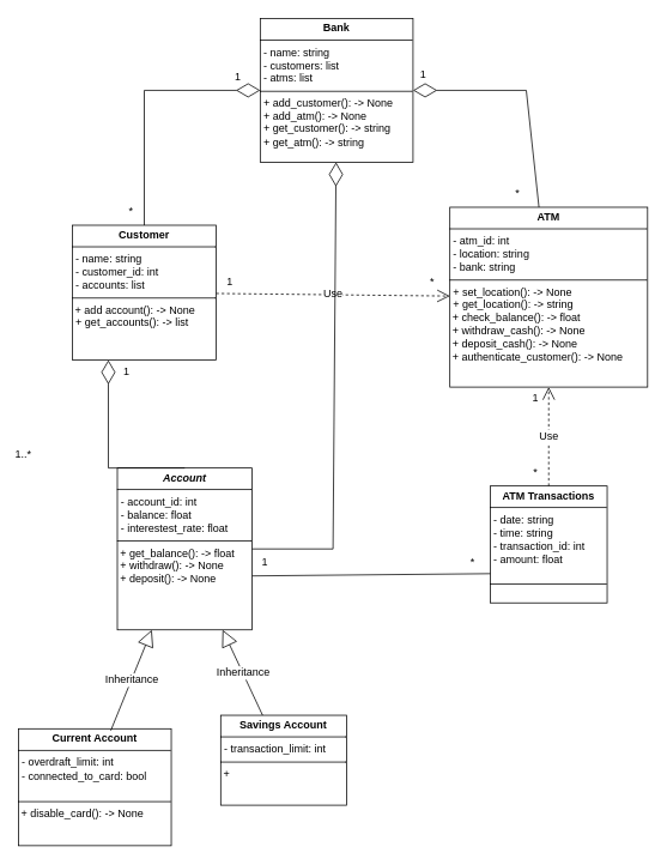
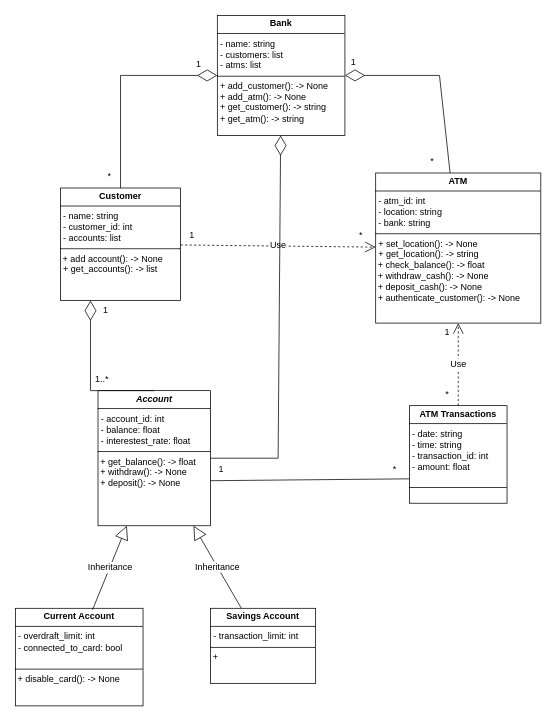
  <mxCell id="0" />
  <mxCell id="1" parent="0" />
  <mxCell id="2" value="&lt;p style=&quot;margin:0px;margin-top:4px;text-align:center;&quot;&gt;&lt;b&gt;Bank&lt;/b&gt;&lt;/p&gt;&lt;hr size=&quot;1&quot; style=&quot;border-style:solid;&quot;&gt;&lt;p style=&quot;margin:0px;margin-left:4px;&quot;&gt;- name: string&lt;/p&gt;&lt;p style=&quot;margin:0px;margin-left:4px;&quot;&gt;- customers: list&lt;/p&gt;&lt;p style=&quot;margin:0px;margin-left:4px;&quot;&gt;- atms: list&lt;/p&gt;&lt;hr size=&quot;1&quot; style=&quot;border-style:solid;&quot;&gt;&lt;p style=&quot;margin:0px;margin-left:4px;&quot;&gt;+ add_customer(): -&amp;gt; None&lt;/p&gt;&lt;p style=&quot;margin:0px;margin-left:4px;&quot;&gt;+ add_atm(): -&amp;gt; None&lt;/p&gt;&lt;p style=&quot;margin:0px;margin-left:4px;&quot;&gt;+ get_customer(): -&amp;gt; string&lt;/p&gt;&lt;p style=&quot;margin:0px;margin-left:4px;&quot;&gt;+ get_atm(): -&amp;gt; string&lt;/p&gt;" style="verticalAlign=top;align=left;overflow=fill;html=1;whiteSpace=wrap;fontFamily=Helvetica;fontSize=12;fontColor=default;autosize=1;resizable=0;fillColor=none;gradientColor=none;" parent="1" vertex="1"><mxGeometry x="289" y="20" width="170" height="160" as="geometry" /></mxCell>
  <mxCell id="3" value="&lt;p style=&quot;margin:0px;margin-top:4px;text-align:center;&quot;&gt;&lt;b&gt;ATM&lt;/b&gt;&lt;/p&gt;&lt;hr size=&quot;1&quot; style=&quot;border-style:solid;&quot;&gt;&lt;p style=&quot;margin:0px;margin-left:4px;&quot;&gt;- atm_id: int&lt;/p&gt;&lt;p style=&quot;margin:0px;margin-left:4px;&quot;&gt;- location: string&lt;/p&gt;&lt;p style=&quot;margin:0px;margin-left:4px;&quot;&gt;- bank: string&lt;/p&gt;&lt;hr size=&quot;1&quot; style=&quot;border-style:solid;&quot;&gt;&lt;p style=&quot;margin:0px;margin-left:4px;&quot;&gt;+ set_location(): -&amp;gt; None&lt;/p&gt;&lt;p style=&quot;margin:0px;margin-left:4px;&quot;&gt;+ get_location(): -&amp;gt; string&lt;/p&gt;&lt;div&gt;&amp;nbsp;+ check_balance(): -&amp;gt; float&lt;/div&gt;&lt;div&gt;&amp;nbsp;+ withdraw_cash(): -&amp;gt; None&lt;/div&gt;&lt;div&gt;&amp;nbsp;+ deposit_cash(): -&amp;gt; None&lt;/div&gt;&lt;div&gt;&amp;nbsp;+ authenticate_customer(): -&amp;gt; None&lt;/div&gt;&lt;p style=&quot;margin:0px;margin-left:4px;&quot;&gt;&lt;br&gt;&lt;/p&gt;" style="verticalAlign=top;align=left;overflow=fill;html=1;whiteSpace=wrap;fontFamily=Helvetica;fontSize=12;fontColor=default;autosize=1;resizable=0;fillColor=none;gradientColor=none;" parent="1" vertex="1"><mxGeometry x="500" y="230" width="220" height="200" as="geometry" /></mxCell>
  <mxCell id="4" value="&lt;p style=&quot;margin:0px;margin-top:4px;text-align:center;&quot;&gt;&lt;b&gt;Customer&lt;/b&gt;&lt;/p&gt;&lt;hr size=&quot;1&quot; style=&quot;border-style:solid;&quot;&gt;&lt;p style=&quot;margin:0px;margin-left:4px;&quot;&gt;- name: string&lt;/p&gt;&lt;p style=&quot;margin:0px;margin-left:4px;&quot;&gt;- customer_id: int&lt;/p&gt;&lt;p style=&quot;margin:0px;margin-left:4px;&quot;&gt;- accounts: list&lt;/p&gt;&lt;hr size=&quot;1&quot; style=&quot;border-style:solid;&quot;&gt;&amp;nbsp;+ add account(): -&amp;gt; None&lt;p style=&quot;margin:0px;margin-left:4px;&quot;&gt;+ get_accounts(): -&amp;gt; list&lt;/p&gt;&lt;p style=&quot;margin:0px;margin-left:4px;&quot;&gt;&lt;br&gt;&lt;/p&gt;" style="verticalAlign=top;align=left;overflow=fill;html=1;whiteSpace=wrap;fontFamily=Helvetica;fontSize=12;fontColor=default;autosize=1;resizable=0;fillColor=none;gradientColor=none;" parent="1" vertex="1"><mxGeometry x="80" y="250" width="160" height="150" as="geometry" /></mxCell>
  <mxCell id="5" value="&lt;p style=&quot;margin:0px;margin-top:4px;text-align:center;&quot;&gt;&lt;b&gt;Current Account&lt;/b&gt;&lt;/p&gt;&lt;hr size=&quot;1&quot; style=&quot;border-style:solid;&quot;&gt;&lt;p style=&quot;margin:0px;margin-left:4px;&quot;&gt;- overdraft_limit: int&lt;/p&gt;&lt;p style=&quot;margin:0px;margin-left:4px;&quot;&gt;- connected_to_card: bool&lt;/p&gt;&lt;p style=&quot;margin:0px;margin-left:4px;&quot;&gt;&lt;br&gt;&lt;/p&gt;&lt;hr size=&quot;1&quot; style=&quot;border-style:solid;&quot;&gt;&amp;nbsp;+ disable_card(): -&amp;gt; None&lt;p style=&quot;margin:0px;margin-left:4px;&quot;&gt;&lt;br&gt;&lt;/p&gt;" style="verticalAlign=top;align=left;overflow=fill;html=1;whiteSpace=wrap;fontFamily=Helvetica;fontSize=12;fontColor=default;autosize=1;resizable=0;fillColor=none;gradientColor=none;" parent="1" vertex="1"><mxGeometry x="20" y="810" width="170" height="130" as="geometry" /></mxCell>
  <mxCell id="6" value="&lt;p style=&quot;margin:0px;margin-top:4px;text-align:center;&quot;&gt;&lt;b&gt;&lt;i&gt;Account&lt;/i&gt;&lt;/b&gt;&lt;/p&gt;&lt;hr size=&quot;1&quot; style=&quot;border-style:solid;&quot;&gt;&lt;p style=&quot;margin:0px;margin-left:4px;&quot;&gt;- account_id: int&lt;/p&gt;&lt;p style=&quot;margin:0px;margin-left:4px;&quot;&gt;- balance: float&lt;/p&gt;&lt;p style=&quot;margin:0px;margin-left:4px;&quot;&gt;- interestest_rate: float&lt;/p&gt;&lt;hr size=&quot;1&quot; style=&quot;border-style:solid;&quot;&gt;&lt;div&gt;&amp;nbsp;+ get_balance(): -&amp;gt; float&lt;/div&gt;&lt;div&gt;&amp;nbsp;+ withdraw(): -&amp;gt; None&lt;/div&gt;&lt;div&gt;&amp;nbsp;+ deposit(): -&amp;gt; None&lt;/div&gt;&lt;div&gt;&lt;br&gt;&lt;/div&gt;&lt;p style=&quot;margin:0px;margin-left:4px;&quot;&gt;&lt;br&gt;&lt;/p&gt;" style="verticalAlign=top;align=left;overflow=fill;html=1;whiteSpace=wrap;fontFamily=Helvetica;fontSize=12;fontColor=default;autosize=1;resizable=0;fillColor=none;gradientColor=none;" parent="1" vertex="1"><mxGeometry x="130" y="520" width="150" height="180" as="geometry" /></mxCell>
  <mxCell id="7" value="&lt;p style=&quot;margin:0px;margin-top:4px;text-align:center;&quot;&gt;&lt;b&gt;ATM Transactions&lt;/b&gt;&lt;/p&gt;&lt;hr size=&quot;1&quot; style=&quot;border-style:solid;&quot;&gt;&lt;p style=&quot;margin:0px;margin-left:4px;&quot;&gt;- date: string&lt;/p&gt;&lt;p style=&quot;margin:0px;margin-left:4px;&quot;&gt;- time: string&lt;/p&gt;&lt;p style=&quot;margin:0px;margin-left:4px;&quot;&gt;- transaction_id: int&lt;/p&gt;&lt;p style=&quot;margin:0px;margin-left:4px;&quot;&gt;- amount: float&lt;/p&gt;&lt;p style=&quot;margin:0px;margin-left:4px;&quot;&gt;&lt;br&gt;&lt;/p&gt;&lt;hr size=&quot;1&quot; style=&quot;border-style:solid;&quot;&gt;" style="verticalAlign=top;align=left;overflow=fill;html=1;whiteSpace=wrap;fontFamily=Helvetica;fontSize=12;fontColor=default;autosize=1;resizable=0;fillColor=none;gradientColor=none;" parent="1" vertex="1"><mxGeometry x="545" y="540" width="130" height="130" as="geometry" /></mxCell>
- <mxCell id="8" value="&lt;p style=&quot;margin:0px;margin-top:4px;text-align:center;&quot;&gt;&lt;b&gt;Savings Account&lt;/b&gt;&lt;/p&gt;&lt;hr size=&quot;1&quot; style=&quot;border-style:solid;&quot;&gt;&lt;p style=&quot;margin:0px;margin-left:4px;&quot;&gt;- transaction_limit: int&lt;/p&gt;&lt;hr size=&quot;1&quot; style=&quot;border-style:solid;&quot;&gt;&amp;nbsp;+&lt;p style=&quot;margin:0px;margin-left:4px;&quot;&gt;&lt;br&gt;&lt;/p&gt;" style="verticalAlign=top;align=left;overflow=fill;html=1;whiteSpace=wrap;fontFamily=Helvetica;fontSize=12;fontColor=default;autosize=1;resizable=0;fillColor=none;gradientColor=none;" parent="1" vertex="1"><mxGeometry x="245" y="795" width="140" height="100" as="geometry" /></mxCell>
+ <mxCell id="8" value="&lt;p style=&quot;margin:0px;margin-top:4px;text-align:center;&quot;&gt;&lt;b&gt;Savings Account&lt;/b&gt;&lt;/p&gt;&lt;hr size=&quot;1&quot; style=&quot;border-style:solid;&quot;&gt;&lt;p style=&quot;margin:0px;margin-left:4px;&quot;&gt;- transaction_limit: int&lt;/p&gt;&lt;hr size=&quot;1&quot; style=&quot;border-style:solid;&quot;&gt;&amp;nbsp;+&lt;p style=&quot;margin:0px;margin-left:4px;&quot;&gt;&lt;br&gt;&lt;/p&gt;" style="verticalAlign=top;align=left;overflow=fill;html=1;whiteSpace=wrap;fontFamily=Helvetica;fontSize=12;fontColor=default;autosize=1;resizable=0;fillColor=none;gradientColor=none;" parent="1" vertex="1"><mxGeometry x="280" y="810" width="140" height="100" as="geometry" /></mxCell>
  <mxCell id="9" value="Inheritance" style="endArrow=block;endSize=16;endFill=0;html=1;rounded=0;fontFamily=Helvetica;fontSize=12;fontColor=default;autosize=1;resizable=0;exitX=0.604;exitY=0.016;exitDx=0;exitDy=0;exitPerimeter=0;" parent="1" source="5" target="6" edge="1"><mxGeometry width="160" relative="1" as="geometry"><mxPoint x="-30" y="840" as="sourcePoint" /><mxPoint x="130" y="840" as="targetPoint" /></mxGeometry></mxCell>
  <mxCell id="10" value="Inheritance" style="endArrow=block;endSize=16;endFill=0;html=1;rounded=0;fontFamily=Helvetica;fontSize=12;fontColor=default;autosize=1;resizable=0;" parent="1" source="8" target="6" edge="1"><mxGeometry width="160" relative="1" as="geometry"><mxPoint x="37" y="882" as="sourcePoint" /><mxPoint x="97" y="810" as="targetPoint" /><Array as="points" /></mxGeometry></mxCell>
  <mxCell id="11" value="" style="endArrow=diamondThin;endFill=0;endSize=24;html=1;rounded=0;fontFamily=Helvetica;fontSize=12;fontColor=default;autosize=1;resizable=0;" parent="1" source="4" target="2" edge="1"><mxGeometry width="160" relative="1" as="geometry"><mxPoint x="70" y="140" as="sourcePoint" /><mxPoint x="230" y="140" as="targetPoint" /><Array as="points"><mxPoint x="160" y="100" /></Array></mxGeometry></mxCell>
  <mxCell id="12" value="" style="endArrow=diamondThin;endFill=0;endSize=24;html=1;rounded=0;fontFamily=Helvetica;fontSize=12;fontColor=default;autosize=1;resizable=0;" parent="1" source="3" target="2" edge="1"><mxGeometry width="160" relative="1" as="geometry"><mxPoint x="241" y="260" as="sourcePoint" /><mxPoint x="308" y="190" as="targetPoint" /><Array as="points"><mxPoint x="585" y="100" /></Array></mxGeometry></mxCell>
  <mxCell id="13" value="Use" style="endArrow=open;endSize=12;dashed=1;html=1;rounded=0;fontFamily=Helvetica;fontSize=12;fontColor=default;autosize=1;resizable=0;" parent="1" source="4" target="3" edge="1"><mxGeometry width="160" relative="1" as="geometry"><mxPoint x="280" y="350" as="sourcePoint" /><mxPoint x="440" y="350" as="targetPoint" /></mxGeometry></mxCell>
  <mxCell id="14" value="" style="endArrow=diamondThin;endFill=0;endSize=24;html=1;rounded=0;fontFamily=Helvetica;fontSize=12;fontColor=default;autosize=1;resizable=0;" parent="1" source="6" target="2" edge="1"><mxGeometry width="160" relative="1" as="geometry"><mxPoint x="290" y="470" as="sourcePoint" /><mxPoint x="450" y="470" as="targetPoint" /><Array as="points"><mxPoint x="370" y="610" /></Array></mxGeometry></mxCell>
  <mxCell id="15" value="" style="endArrow=none;html=1;rounded=0;fontFamily=Helvetica;fontSize=12;fontColor=default;autosize=1;resizable=0;entryX=0;entryY=0.75;entryDx=0;entryDy=0;exitX=1;exitY=0.5;exitDx=0;exitDy=0;" parent="1" target="7" edge="1"><mxGeometry width="50" height="50" relative="1" as="geometry"><mxPoint x="280" y="640" as="sourcePoint" /><mxPoint x="519.22" y="641.89" as="targetPoint" /></mxGeometry></mxCell>
  <mxCell id="16" value="" style="endArrow=diamondThin;endFill=0;endSize=24;html=1;rounded=0;fontFamily=Helvetica;fontSize=12;fontColor=default;autosize=1;resizable=0;entryX=0.25;entryY=1;entryDx=0;entryDy=0;exitX=0.5;exitY=0;exitDx=0;exitDy=0;" parent="1" source="6" target="4" edge="1"><mxGeometry width="160" relative="1" as="geometry"><mxPoint x="-20" y="470" as="sourcePoint" /><mxPoint x="140" y="470" as="targetPoint" /><Array as="points"><mxPoint x="120" y="520" /></Array></mxGeometry></mxCell>
  <mxCell id="17" value="*" style="text;html=1;align=center;verticalAlign=middle;resizable=0;points=[];autosize=1;strokeColor=none;fillColor=none;fontFamily=Helvetica;fontSize=12;fontColor=default;" parent="1" vertex="1"><mxGeometry x="130" y="220" width="30" height="30" as="geometry" /></mxCell>
  <mxCell id="18" value="1" style="text;html=1;align=center;verticalAlign=middle;resizable=0;points=[];autosize=1;strokeColor=none;fillColor=none;fontFamily=Helvetica;fontSize=12;fontColor=default;" parent="1" vertex="1"><mxGeometry x="249" y="70" width="30" height="30" as="geometry" /></mxCell>
  <mxCell id="19" value="1" style="text;html=1;align=center;verticalAlign=middle;resizable=0;points=[];autosize=1;strokeColor=none;fillColor=none;fontFamily=Helvetica;fontSize=12;fontColor=default;" parent="1" vertex="1"><mxGeometry x="455" y="68" width="30" height="30" as="geometry" /></mxCell>
  <mxCell id="20" value="*" style="text;html=1;align=center;verticalAlign=middle;resizable=0;points=[];autosize=1;strokeColor=none;fillColor=none;fontFamily=Helvetica;fontSize=12;fontColor=default;" parent="1" vertex="1"><mxGeometry x="560" y="200" width="30" height="30" as="geometry" /></mxCell>
  <mxCell id="21" value="1" style="text;html=1;align=center;verticalAlign=middle;resizable=0;points=[];autosize=1;strokeColor=none;fillColor=none;fontFamily=Helvetica;fontSize=12;fontColor=default;" parent="1" vertex="1"><mxGeometry x="125" y="398" width="30" height="30" as="geometry" /></mxCell>
- <mxCell id="22" value="1..*" style="text;html=1;align=center;verticalAlign=middle;resizable=0;points=[];autosize=1;strokeColor=none;fillColor=none;fontFamily=Helvetica;fontSize=12;fontColor=default;" parent="1" vertex="1"><mxGeometry x="5" y="490" width="40" height="30" as="geometry" /></mxCell>
+ <mxCell id="22" value="1..*" style="text;html=1;align=center;verticalAlign=middle;resizable=0;points=[];autosize=1;strokeColor=none;fillColor=none;fontFamily=Helvetica;fontSize=12;fontColor=default;" parent="1" vertex="1"><mxGeometry x="115" y="490" width="40" height="30" as="geometry" /></mxCell>
  <mxCell id="23" value="1" style="text;html=1;align=center;verticalAlign=middle;resizable=0;points=[];autosize=1;strokeColor=none;fillColor=none;fontFamily=Helvetica;fontSize=12;fontColor=default;" parent="1" vertex="1"><mxGeometry x="279" y="610" width="30" height="30" as="geometry" /></mxCell>
  <mxCell id="24" value="*" style="text;html=1;align=center;verticalAlign=middle;resizable=0;points=[];autosize=1;strokeColor=none;fillColor=none;fontFamily=Helvetica;fontSize=12;fontColor=default;" parent="1" vertex="1"><mxGeometry x="510" y="610" width="30" height="30" as="geometry" /></mxCell>
  <mxCell id="25" value="1" style="text;html=1;align=center;verticalAlign=middle;resizable=0;points=[];autosize=1;strokeColor=none;fillColor=none;fontFamily=Helvetica;fontSize=12;fontColor=default;" parent="1" vertex="1"><mxGeometry x="580" y="428" width="30" height="30" as="geometry" /></mxCell>
  <mxCell id="26" value="*" style="text;html=1;align=center;verticalAlign=middle;resizable=0;points=[];autosize=1;strokeColor=none;fillColor=none;fontFamily=Helvetica;fontSize=12;fontColor=default;" parent="1" vertex="1"><mxGeometry x="580" y="510" width="30" height="30" as="geometry" /></mxCell>
  <mxCell id="27" value="1" style="text;html=1;align=center;verticalAlign=middle;resizable=0;points=[];autosize=1;strokeColor=none;fillColor=none;" vertex="1" parent="1"><mxGeometry x="240" y="298" width="30" height="30" as="geometry" /></mxCell>
  <mxCell id="28" value="*" style="text;html=1;align=center;verticalAlign=middle;resizable=0;points=[];autosize=1;strokeColor=none;fillColor=none;" vertex="1" parent="1"><mxGeometry x="465" y="298" width="30" height="30" as="geometry" /></mxCell>
  <mxCell id="29" value="Use" style="endArrow=open;endSize=12;dashed=1;html=1;rounded=0;fontFamily=Helvetica;fontSize=12;fontColor=default;autosize=1;resizable=0;entryX=0.5;entryY=1;entryDx=0;entryDy=0;exitX=0.5;exitY=0;exitDx=0;exitDy=0;" edge="1" parent="1" source="7" target="3"><mxGeometry width="160" relative="1" as="geometry"><mxPoint x="309" y="480" as="sourcePoint" /><mxPoint x="540" y="460" as="targetPoint" /></mxGeometry></mxCell>
